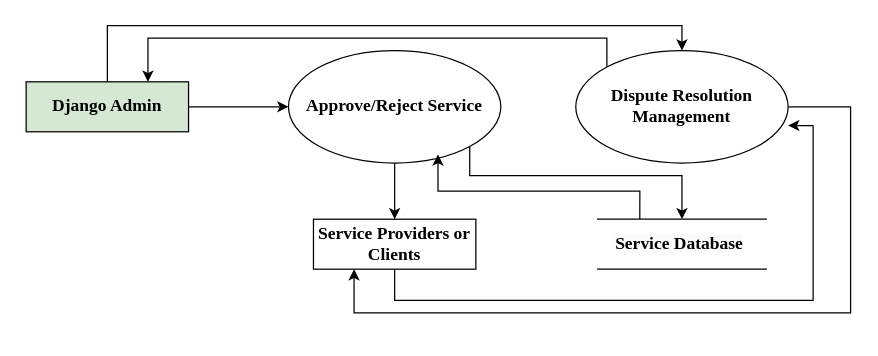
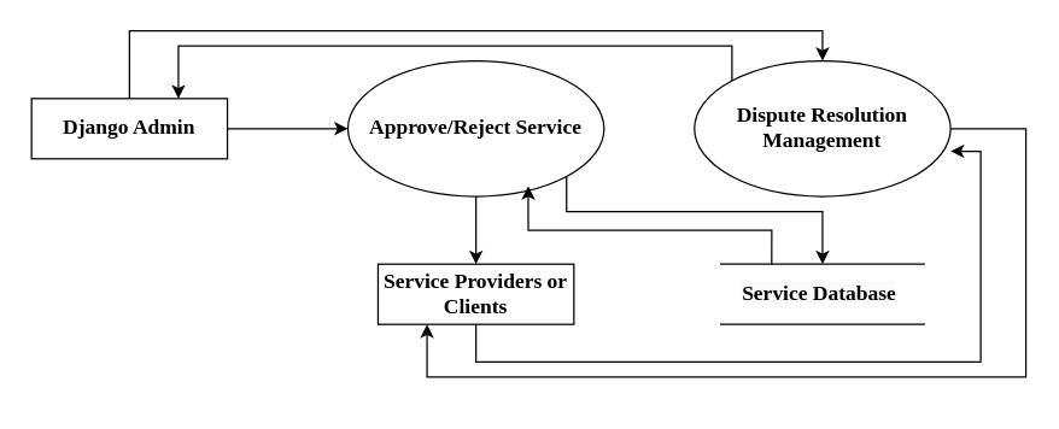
  <mxCell id="0" />
  <mxCell id="1" parent="0" />
  <mxCell id="2" style="edgeStyle=orthogonalEdgeStyle;rounded=0;orthogonalLoop=1;jettySize=auto;html=1;exitX=1;exitY=1;exitDx=0;exitDy=0;entryX=0;entryY=0.5;entryDx=0;entryDy=0;" edge="1" parent="1" source="4" target="12"><mxGeometry relative="1" as="geometry"><Array as="points"><mxPoint x="375" y="140" /><mxPoint x="545" y="140" /></Array></mxGeometry></mxCell>
  <mxCell id="3" style="edgeStyle=orthogonalEdgeStyle;rounded=0;orthogonalLoop=1;jettySize=auto;html=1;entryX=0.5;entryY=0;entryDx=0;entryDy=0;" edge="1" parent="1" source="4" target="11"><mxGeometry relative="1" as="geometry" /></mxCell>
  <mxCell id="4" value="&lt;b style=&quot;font-family: &amp;quot;Times New Roman&amp;quot;; font-size: 14px;&quot;&gt;Approve/Reject Service&lt;/b&gt;" style="ellipse;whiteSpace=wrap;html=1;" vertex="1" parent="1"><mxGeometry x="230" y="40" width="170" height="90" as="geometry" /></mxCell>
  <mxCell id="5" style="edgeStyle=orthogonalEdgeStyle;rounded=0;orthogonalLoop=1;jettySize=auto;html=1;exitX=0;exitY=0;exitDx=0;exitDy=0;entryX=0.75;entryY=0;entryDx=0;entryDy=0;" edge="1" parent="1" source="7" target="10"><mxGeometry relative="1" as="geometry"><Array as="points"><mxPoint x="485" y="30" /><mxPoint x="118" y="30" /></Array></mxGeometry></mxCell>
  <mxCell id="6" style="edgeStyle=orthogonalEdgeStyle;rounded=0;orthogonalLoop=1;jettySize=auto;html=1;entryX=0.25;entryY=1;entryDx=0;entryDy=0;" edge="1" parent="1" source="7" target="11"><mxGeometry relative="1" as="geometry"><Array as="points"><mxPoint x="680" y="85" /><mxPoint x="680" y="250" /><mxPoint x="283" y="250" /></Array></mxGeometry></mxCell>
  <mxCell id="7" value="&lt;font face=&quot;Times New Roman&quot;&gt;&lt;span style=&quot;font-size: 14px;&quot;&gt;&lt;b&gt;Dispute Resolution Management&lt;/b&gt;&lt;/span&gt;&lt;/font&gt;" style="ellipse;whiteSpace=wrap;html=1;" vertex="1" parent="1"><mxGeometry x="460" y="40" width="170" height="90" as="geometry" /></mxCell>
  <mxCell id="8" style="edgeStyle=orthogonalEdgeStyle;rounded=0;orthogonalLoop=1;jettySize=auto;html=1;exitX=1;exitY=0.5;exitDx=0;exitDy=0;entryX=0;entryY=0.5;entryDx=0;entryDy=0;" edge="1" parent="1" source="10" target="4"><mxGeometry relative="1" as="geometry" /></mxCell>
  <mxCell id="9" style="edgeStyle=orthogonalEdgeStyle;rounded=0;orthogonalLoop=1;jettySize=auto;html=1;entryX=0.5;entryY=0;entryDx=0;entryDy=0;" edge="1" parent="1" source="10" target="7"><mxGeometry relative="1" as="geometry"><Array as="points"><mxPoint x="85" y="20" /><mxPoint x="545" y="20" /></Array></mxGeometry></mxCell>
- <mxCell id="10" value="&lt;b style=&quot;font-family: &amp;quot;Times New Roman&amp;quot;; font-size: 14px;&quot;&gt;Django Admin&lt;/b&gt;" style="rounded=0;whiteSpace=wrap;html=1;fillColor=#d5e8d4;" vertex="1" parent="1"><mxGeometry x="20" y="65" width="130" height="40" as="geometry" /></mxCell>
+ <mxCell id="10" value="&lt;b style=&quot;font-family: &amp;quot;Times New Roman&amp;quot;; font-size: 14px;&quot;&gt;Django Admin&lt;/b&gt;" style="rounded=0;whiteSpace=wrap;html=1;" vertex="1" parent="1"><mxGeometry x="20" y="65" width="130" height="40" as="geometry" /></mxCell>
  <mxCell id="11" value="&lt;b style=&quot;font-family: &amp;quot;Times New Roman&amp;quot;; font-size: 14px;&quot;&gt;Service Providers or Clients&lt;/b&gt;" style="rounded=0;whiteSpace=wrap;html=1;" vertex="1" parent="1"><mxGeometry x="250" y="175" width="130" height="40" as="geometry" /></mxCell>
  <mxCell id="12" value="" style="shape=partialRectangle;whiteSpace=wrap;html=1;top=0;bottom=0;fillColor=none;rotation=90;" vertex="1" parent="1"><mxGeometry x="525" y="127.5" width="40" height="135" as="geometry" /></mxCell>
  <mxCell id="13" value="&lt;b style=&quot;forced-color-adjust: none; color: rgb(0, 0, 0); font-family: &amp;quot;Times New Roman&amp;quot;; font-size: 14px; font-style: normal; font-variant-ligatures: normal; font-variant-caps: normal; letter-spacing: normal; orphans: 2; text-align: center; text-indent: 0px; text-transform: none; widows: 2; word-spacing: 0px; -webkit-text-stroke-width: 0px; white-space: normal; background-color: rgb(251, 251, 251); text-decoration-thickness: initial; text-decoration-style: initial; text-decoration-color: initial;&quot;&gt;Service Database&lt;/b&gt;" style="text;whiteSpace=wrap;html=1;" vertex="1" parent="1"><mxGeometry x="490" y="180" width="160" height="40" as="geometry" /></mxCell>
  <mxCell id="14" style="edgeStyle=orthogonalEdgeStyle;rounded=0;orthogonalLoop=1;jettySize=auto;html=1;exitX=0;exitY=0.75;exitDx=0;exitDy=0;entryX=0.704;entryY=0.924;entryDx=0;entryDy=0;entryPerimeter=0;" edge="1" parent="1" source="12" target="4"><mxGeometry relative="1" as="geometry" /></mxCell>
  <mxCell id="15" style="edgeStyle=orthogonalEdgeStyle;rounded=0;orthogonalLoop=1;jettySize=auto;html=1;entryX=1;entryY=0.667;entryDx=0;entryDy=0;entryPerimeter=0;" edge="1" parent="1" source="11" target="7"><mxGeometry relative="1" as="geometry"><Array as="points"><mxPoint x="315" y="240" /><mxPoint x="650" y="240" /><mxPoint x="650" y="100" /></Array></mxGeometry></mxCell>
